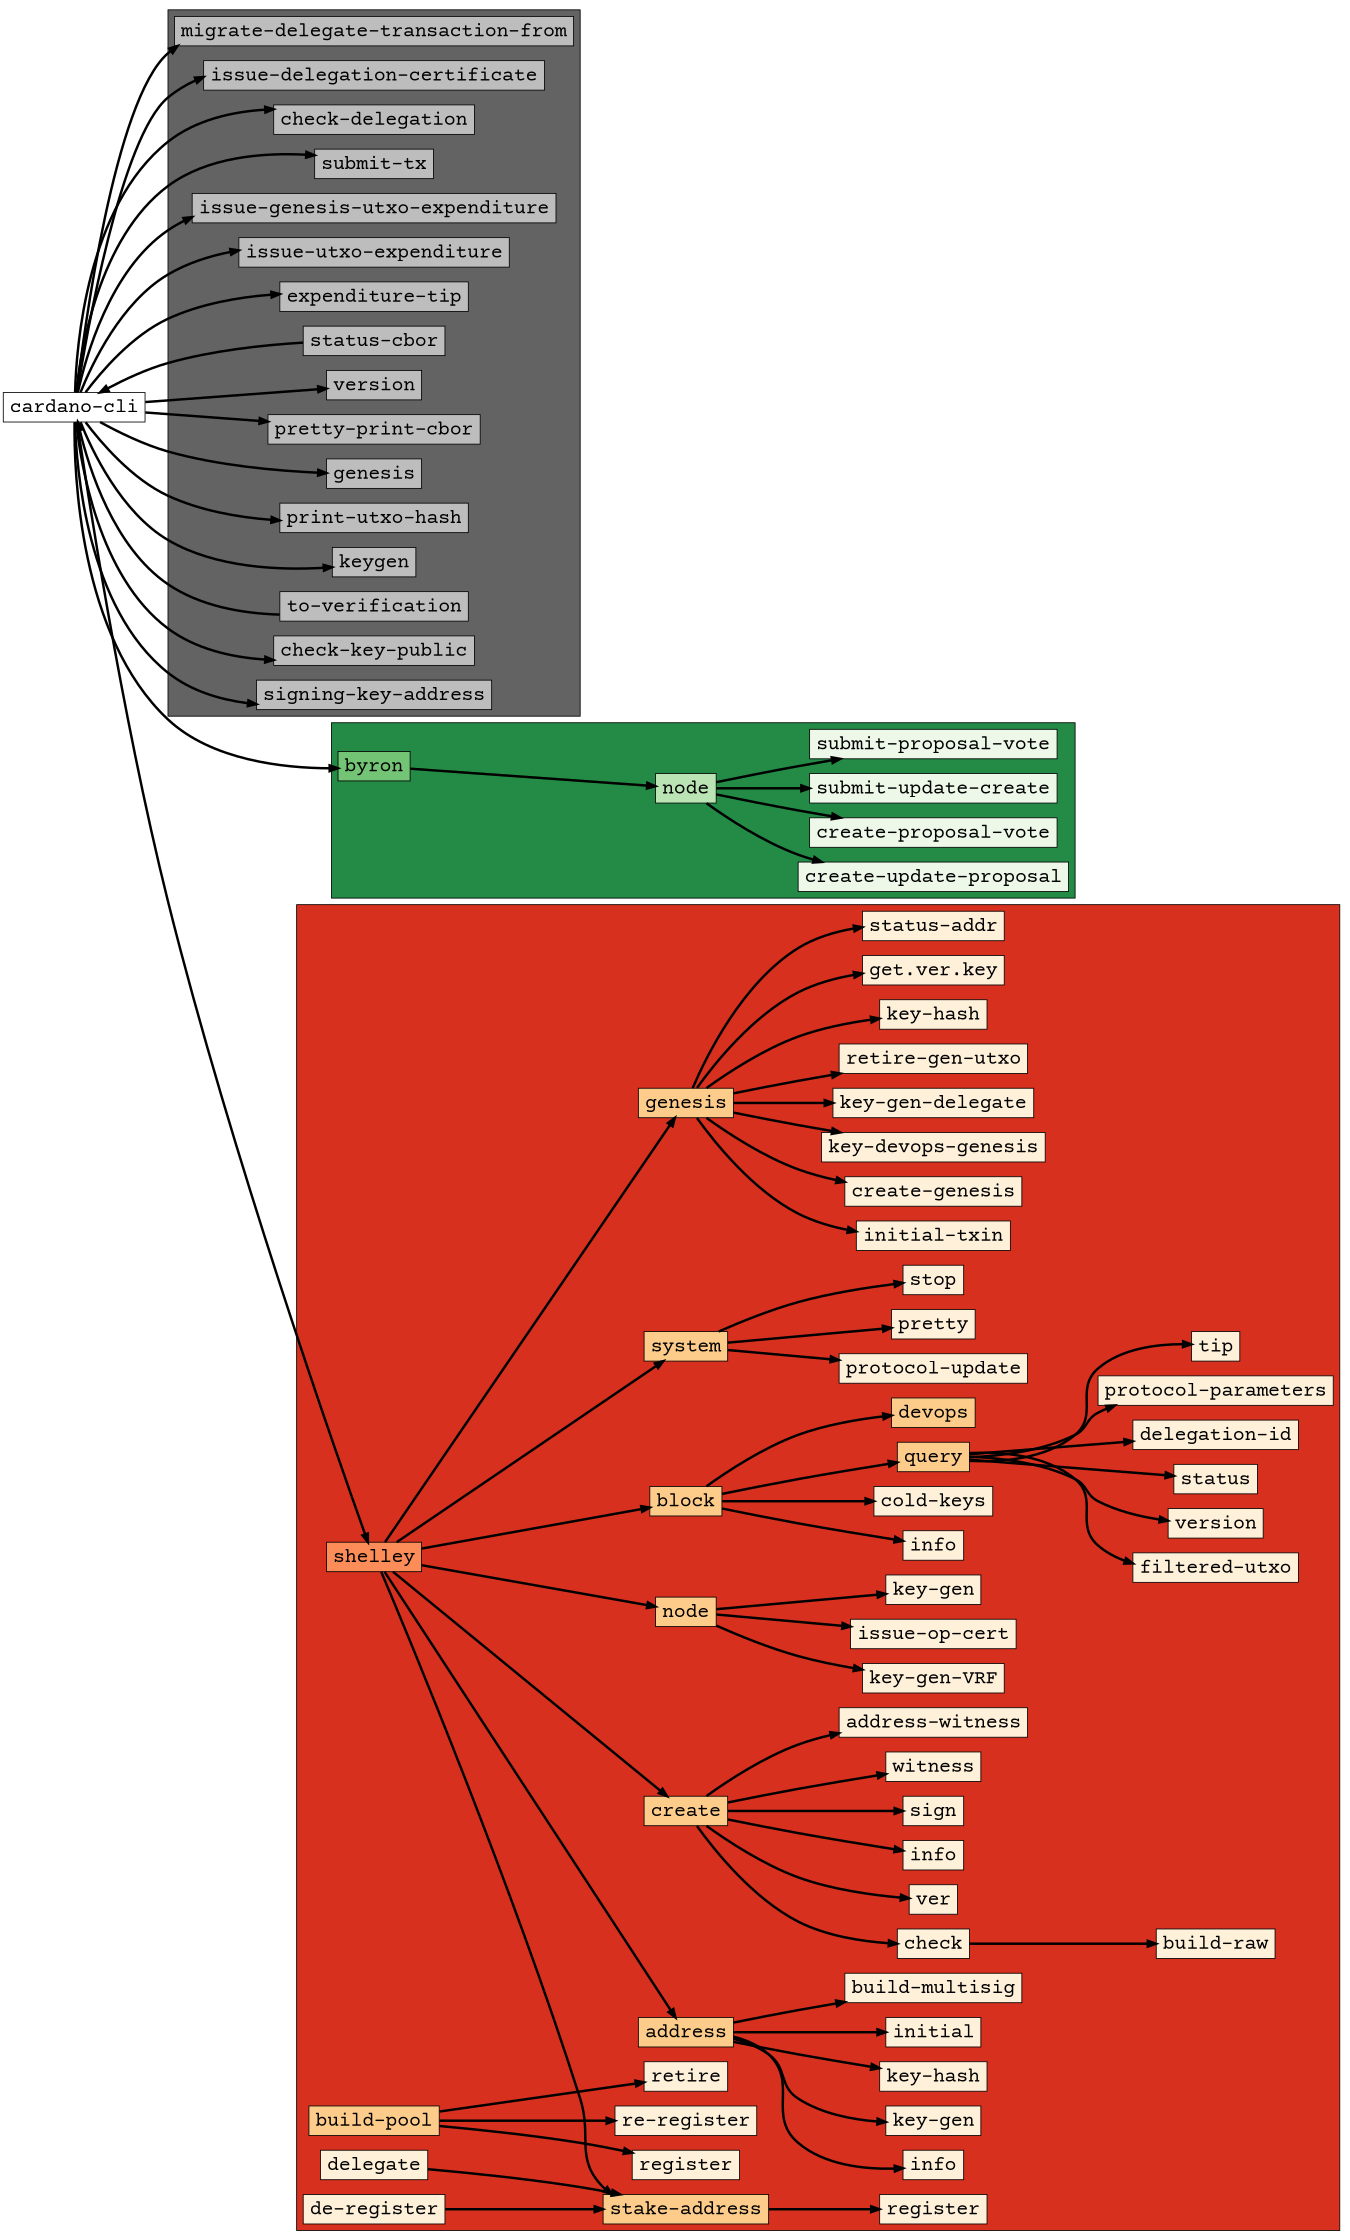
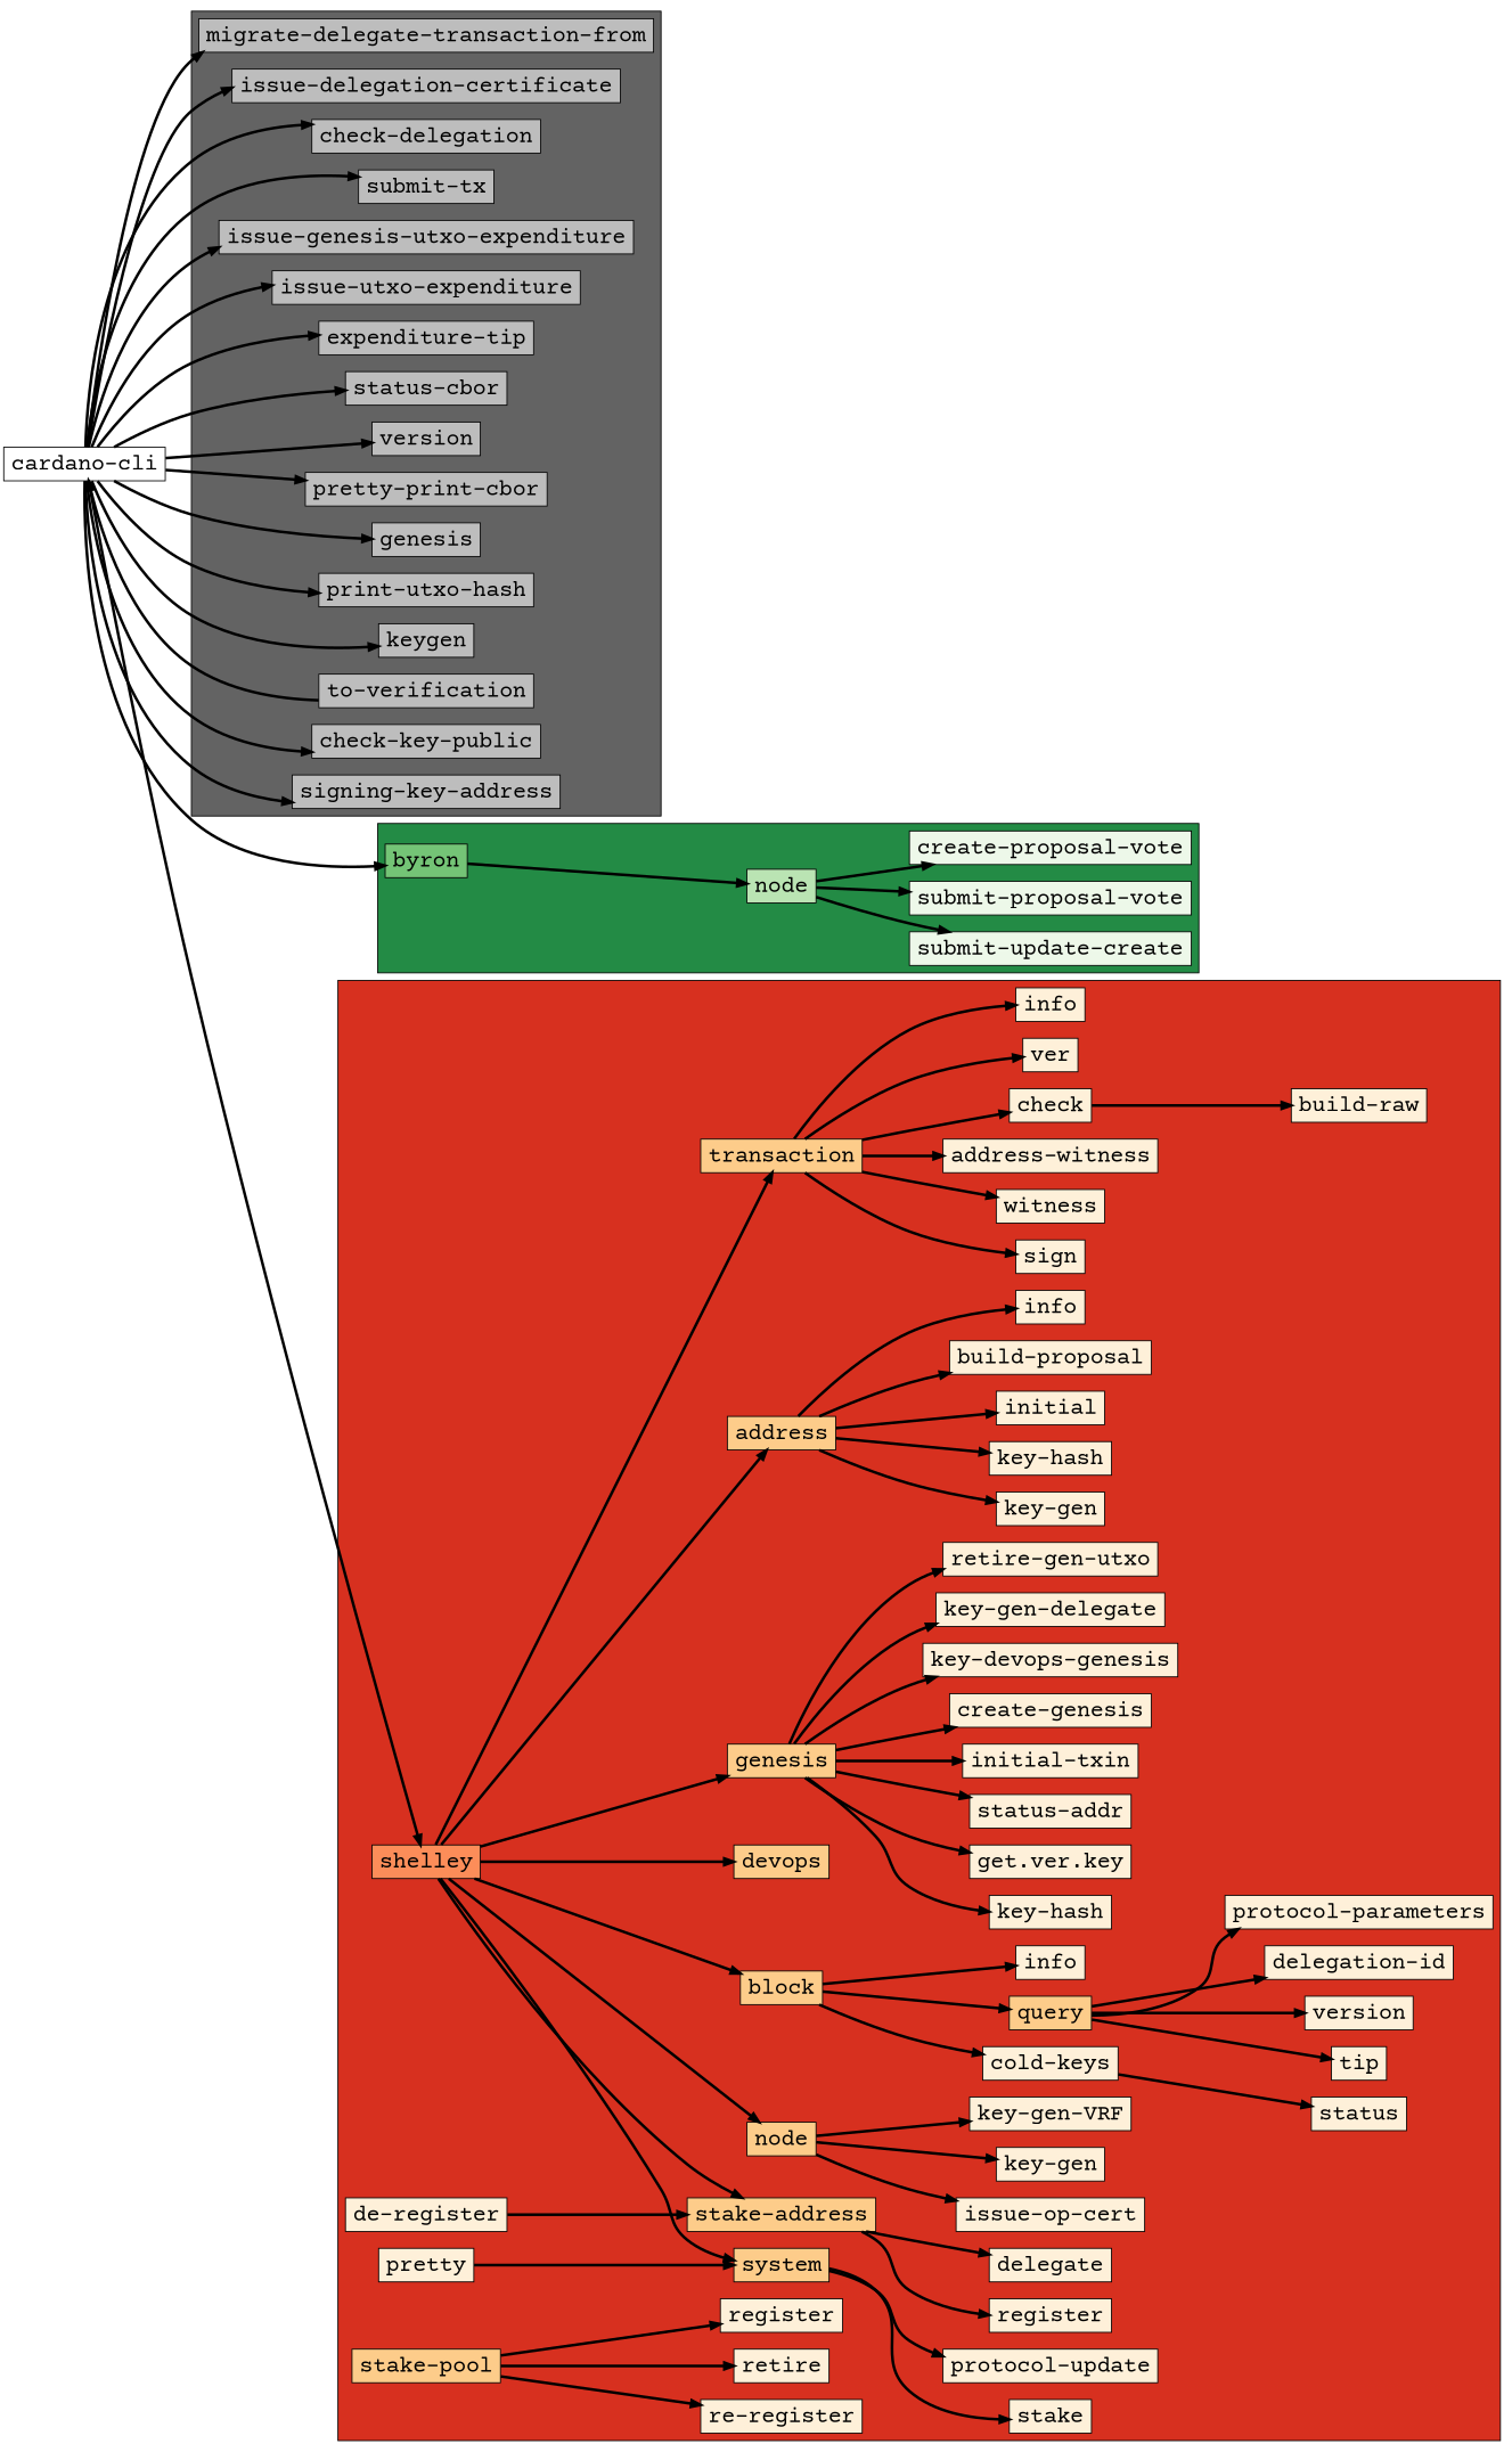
  digraph {
    fontname="Courier Prime"
    rankdir=LR
    node [color=black fillcolor="/orrd4/1" fontname="Courier Prime" fontsize=24 shape=rectangle style=filled]
    edge [fontname="Courier Prime" penwidth=3]
    n1 [fillcolor="/greens4/3" label=byron]
    n2 [fillcolor="/greens4/2" label="node"]
-   n3 [fillcolor="/greens4/1" label="create-update-proposal"]
    n4 [fillcolor="/greens4/1" label="create-proposal-vote"]
    n5 [fillcolor="/greens4/1" label="submit-update-create"]
    n6 [fillcolor="/greens4/1" label="submit-proposal-vote"]
    n7 [fillcolor="/orrd4/3" label=shelley]
    n8 [fillcolor="/orrd4/2" label=address]
    n9 [fillcolor="/orrd4/2" label="stake-address"]
-   n10 [fillcolor="/orrd4/2" label=create]
+   n10 [fillcolor="/orrd4/2" label=transaction]
    n11 [fillcolor="/orrd4/2" label="node"]
-   n12 [fillcolor="/orrd4/2" label="build-pool"]
+   n12 [fillcolor="/orrd4/2" label="stake-pool"]
    n13 [fillcolor="/orrd4/2" label=query]
    n14 [fillcolor="/orrd4/2" label=block]
    n15 [fillcolor="/orrd4/2" label=system]
    n16 [fillcolor="/orrd4/2" label=devops]
    n17 [fillcolor="/orrd4/2" label=genesis]
    n18 [label="key-gen"]
    n19 [label="key-hash"]
    n20 [label=initial]
-   n21 [label="build-multisig"]
+   n21 [label="build-proposal"]
    n22 [label=info]
    n23 [label=register]
    n24 [label=delegate]
    n25 [label="de-register"]
    n26 [label="build-raw"]
    n27 [label=sign]
    n28 [label=witness]
    n29 [label="address-witness"]
    n30 [label=check]
    n31 [label=ver]
    n32 [label=info]
    n33 [label="key-gen"]
    n34 [label="key-gen-VRF"]
    n35 [label="issue-op-cert"]
    n36 [label=register]
    n37 [label="re-register"]
    n38 [label=retire]
    n39 [label="delegation-id"]
    n40 [label="protocol-parameters"]
    n41 [label=tip]
-   n42 [label="filtered-utxo"]
    n43 [label=version]
    n44 [label=status]
    n45 [label=info]
    n46 [label=pretty]
-   n47 [label=stop]
+   n47 [label=stake]
    n48 [label="protocol-update"]
    n49 [label="cold-keys"]
    n50 [label="key-devops-genesis"]
    n51 [label="key-gen-delegate"]
    n52 [label="retire-gen-utxo"]
    n53 [label="key-hash"]
    n54 [label="get.ver.key"]
    n55 [label="status-addr"]
    n56 [label="initial-txin"]
    n57 [label="create-genesis"]
    n58 [fillcolor="/greys3/2" label=genesis]
    n59 [fillcolor="/greys3/2" label="print-utxo-hash"]
    n60 [fillcolor="/greys3/2" label=keygen]
    n61 [fillcolor="/greys3/2" label="to-verification"]
    n62 [fillcolor="/greys3/2" label="check-key-public"]
    n63 [fillcolor="/greys3/2" label="signing-key-address"]
    n64 [fillcolor="/greys3/2" label="migrate-delegate-transaction-from"]
    n65 [fillcolor="/greys3/2" label="issue-delegation-certificate"]
    n66 [fillcolor="/greys3/2" label="check-delegation"]
    n67 [fillcolor="/greys3/2" label="submit-tx"]
    n68 [fillcolor="/greys3/2" label="issue-genesis-utxo-expenditure"]
    n69 [fillcolor="/greys3/2" label="issue-utxo-expenditure"]
    n70 [fillcolor="/greys3/2" label="expenditure-tip"]
    n71 [fillcolor="/greys3/2" label="status-cbor"]
    n72 [fillcolor="/greys3/2" label=version]
    n73 [fillcolor="/greys3/2" label="pretty-print-cbor"]
    n74 [fillcolor=white label="cardano-cli"]
    subgraph cluster_1 {
      fillcolor="/greens4/4"
      style=filled
      n1
      n2
-     n3
      n4
      n5
      n6
    }
    subgraph cluster_2 {
      fillcolor="/orrd4/4"
      style=filled
      n7
      n8
      n9
      n10
      n11
      n12
      n13
      n14
      n15
      n16
      n17
      n18
      n19
      n20
      n21
      n22
      n23
      n24
      n25
      n26
      n27
      n28
      n29
      n30
      n31
      n32
      n33
      n34
      n35
      n36
      n37
      n38
      n39
      n40
      n41
-     n42
      n43
      n44
      n45
      n46
      n47
      n48
      n49
      n50
      n51
      n52
      n53
      n54
      n55
      n56
      n57
    }
    subgraph cluster_3 {
      fillcolor="/greys3/3"
      style=filled
      n58
      n59
      n60
      n61
      n62
      n63
      n64
      n65
      n66
      n67
      n68
      n69
      n70
      n71
      n72
      n73
    }
    n1 -> n2
-   n2 -> n3
    n2 -> n4
    n2 -> n5
    n2 -> n6
    n7 -> n8
    n7 -> n9
    n7 -> n10
    n7 -> n11
    n7 -> n14
    n7 -> n15
-   n14 -> n16
+   n7 -> n16
    n7 -> n17
    n8 -> n18
    n8 -> n19
    n8 -> n20
    n8 -> n21
    n8 -> n22
    n9 -> n23
-   n24 -> n9
+   n9 -> n24
    n10 -> n27
    n10 -> n28
    n10 -> n29
    n10 -> n30
    n10 -> n31
    n10 -> n32
    n11 -> n33
    n11 -> n34
    n11 -> n35
    n12 -> n36
    n12 -> n37
    n12 -> n38
    n13 -> n39
    n13 -> n40
    n13 -> n41
-   n13 -> n42
    n13 -> n43
-   n13 -> n44
+   n49 -> n44
    n14 -> n13
    n14 -> n45
    n14 -> n49
-   n15 -> n46
+   n46 -> n15
    n15 -> n47
    n15 -> n48
    n17 -> n50
    n17 -> n51
    n17 -> n52
    n17 -> n53
    n17 -> n54
    n17 -> n55
    n17 -> n56
    n17 -> n57
    n25 -> n9
    n30 -> n26
    n61 -> n74
    n74 -> n1
    n74 -> n7
    n74 -> n58
    n74 -> n59
    n74 -> n60
    n74 -> n62
    n74 -> n63
    n74 -> n64
    n74 -> n65
    n74 -> n66
    n74 -> n67
    n74 -> n68
    n74 -> n69
    n74 -> n70
-   n71 -> n74
+   n74 -> n71
    n74 -> n72
    n74 -> n73
  }
